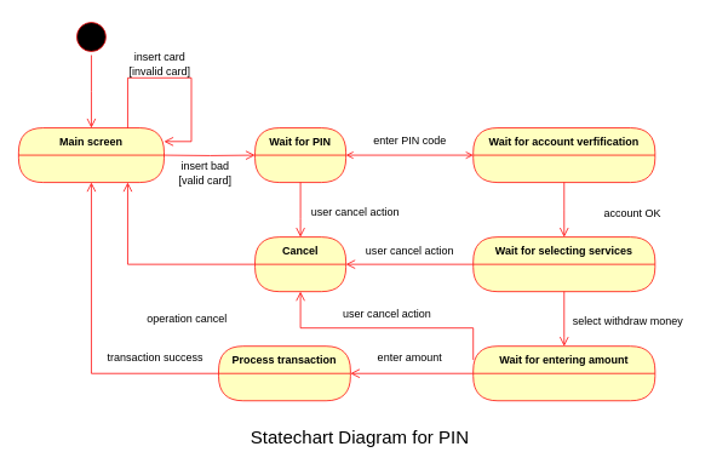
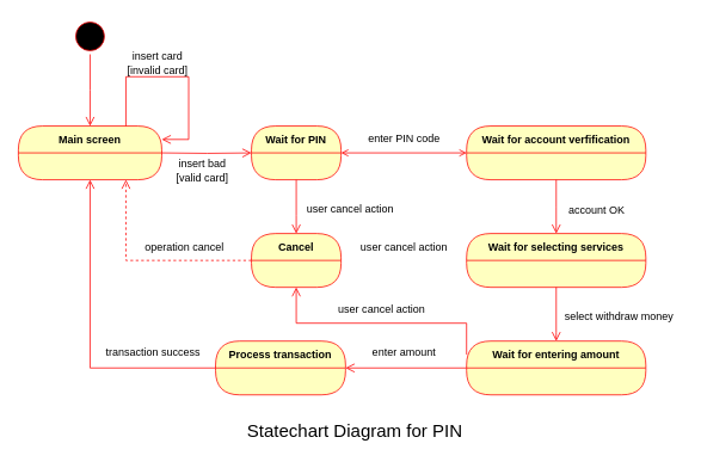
  <mxCell id="0" />
  <mxCell id="1" parent="0" />
  <mxCell id="2" value="" style="ellipse;html=1;shape=startState;fillColor=#000000;strokeColor=#ff0000;" vertex="1" parent="1"><mxGeometry x="80" y="20" width="40" height="40" as="geometry" /></mxCell>
  <mxCell id="3" value="" style="edgeStyle=orthogonalEdgeStyle;html=1;verticalAlign=bottom;endArrow=open;endSize=8;strokeColor=#ff0000;rounded=0;" edge="1" parent="1" source="2"><mxGeometry relative="1" as="geometry"><mxPoint x="100" y="140" as="targetPoint" /></mxGeometry></mxCell>
  <mxCell id="4" value="Main screen" style="swimlane;fontStyle=1;align=center;verticalAlign=middle;childLayout=stackLayout;horizontal=1;startSize=30;horizontalStack=0;resizeParent=0;resizeLast=1;container=0;fontColor=#000000;collapsible=0;rounded=1;arcSize=30;strokeColor=#ff0000;fillColor=#ffffc0;swimlaneFillColor=#ffffc0;dropTarget=0;" vertex="1" parent="1"><mxGeometry x="20" y="140" width="160" height="60" as="geometry" /></mxCell>
  <mxCell id="5" value="" style="edgeStyle=orthogonalEdgeStyle;html=1;verticalAlign=bottom;endArrow=open;endSize=8;strokeColor=#ff0000;rounded=0;exitX=1;exitY=0;exitDx=0;exitDy=0;entryX=0;entryY=0.5;entryDx=0;entryDy=0;" edge="1" parent="1" target="6"><mxGeometry relative="1" as="geometry"><mxPoint x="270" y="170" as="targetPoint" /><mxPoint x="180" y="170" as="sourcePoint" /><Array as="points" /></mxGeometry></mxCell>
  <mxCell id="6" value="Wait for PIN" style="swimlane;fontStyle=1;align=center;verticalAlign=middle;childLayout=stackLayout;horizontal=1;startSize=30;horizontalStack=0;resizeParent=0;resizeLast=1;container=0;fontColor=#000000;collapsible=0;rounded=1;arcSize=30;strokeColor=#ff0000;fillColor=#ffffc0;swimlaneFillColor=#ffffc0;dropTarget=0;" vertex="1" parent="1"><mxGeometry x="280" y="140" width="100" height="60" as="geometry" /></mxCell>
  <mxCell id="7" value="" style="edgeStyle=orthogonalEdgeStyle;html=1;verticalAlign=bottom;endArrow=open;endSize=8;strokeColor=#ff0000;rounded=0;exitX=0.75;exitY=0;exitDx=0;exitDy=0;entryX=1;entryY=0.25;entryDx=0;entryDy=0;" edge="1" parent="1" source="4" target="4"><mxGeometry relative="1" as="geometry"><mxPoint x="210" y="150" as="targetPoint" /><mxPoint x="155" y="125" as="sourcePoint" /><Array as="points"><mxPoint x="140" y="85" /><mxPoint x="210" y="85" /><mxPoint x="210" y="155" /></Array></mxGeometry></mxCell>
  <mxCell id="8" value="Wait for account verfification" style="swimlane;fontStyle=1;align=center;verticalAlign=middle;childLayout=stackLayout;horizontal=1;startSize=30;horizontalStack=0;resizeParent=0;resizeLast=1;container=0;fontColor=#000000;collapsible=0;rounded=1;arcSize=30;strokeColor=#ff0000;fillColor=#ffffc0;swimlaneFillColor=#ffffc0;dropTarget=0;" vertex="1" parent="1"><mxGeometry x="520" y="140" width="200" height="60" as="geometry" /></mxCell>
  <mxCell id="9" value="" style="edgeStyle=orthogonalEdgeStyle;html=1;verticalAlign=bottom;endArrow=open;strokeColor=#ff0000;rounded=0;exitX=1;exitY=0.5;exitDx=0;exitDy=0;entryX=0;entryY=0.5;entryDx=0;entryDy=0;startArrow=open;startFill=0;" edge="1" parent="1" source="6" target="8"><mxGeometry relative="1" as="geometry"><mxPoint x="540" y="230" as="targetPoint" /><mxPoint x="440" y="230" as="sourcePoint" /><Array as="points" /></mxGeometry></mxCell>
  <mxCell id="10" value="enter PIN code" style="text;html=1;align=center;verticalAlign=middle;resizable=0;points=[];autosize=1;strokeColor=none;fillColor=none;" vertex="1" parent="1"><mxGeometry x="400" y="140" width="100" height="30" as="geometry" /></mxCell>
  <mxCell id="11" value="Cancel" style="swimlane;fontStyle=1;align=center;verticalAlign=middle;childLayout=stackLayout;horizontal=1;startSize=30;horizontalStack=0;resizeParent=0;resizeLast=1;container=0;fontColor=#000000;collapsible=0;rounded=1;arcSize=30;strokeColor=#ff0000;fillColor=#ffffc0;swimlaneFillColor=#ffffc0;dropTarget=0;" vertex="1" parent="1"><mxGeometry x="280" y="260" width="100" height="60" as="geometry" /></mxCell>
- <mxCell id="12" value="" style="edgeStyle=orthogonalEdgeStyle;html=1;verticalAlign=bottom;endArrow=open;endSize=8;strokeColor=#ff0000;rounded=0;exitX=0;exitY=0.5;exitDx=0;exitDy=0;entryX=0.75;entryY=1;entryDx=0;entryDy=0;" edge="1" parent="1" source="11" target="4"><mxGeometry relative="1" as="geometry"><mxPoint x="330" y="180" as="targetPoint" /><mxPoint x="230" y="180" as="sourcePoint" /><Array as="points" /></mxGeometry></mxCell>
+ <mxCell id="12" value="" style="edgeStyle=orthogonalEdgeStyle;html=1;verticalAlign=bottom;endArrow=open;endSize=8;strokeColor=#ff0000;rounded=0;exitX=0;exitY=0.5;exitDx=0;exitDy=0;entryX=0.75;entryY=1;entryDx=0;entryDy=0;dashed=1;" edge="1" parent="1" source="11" target="4"><mxGeometry relative="1" as="geometry"><mxPoint x="330" y="180" as="targetPoint" /><mxPoint x="230" y="180" as="sourcePoint" /><Array as="points" /></mxGeometry></mxCell>
  <mxCell id="13" value="Wait for selecting services" style="swimlane;fontStyle=1;align=center;verticalAlign=middle;childLayout=stackLayout;horizontal=1;startSize=30;horizontalStack=0;resizeParent=0;resizeLast=1;container=0;fontColor=#000000;collapsible=0;rounded=1;arcSize=30;strokeColor=#ff0000;fillColor=#ffffc0;swimlaneFillColor=#ffffc0;dropTarget=0;" vertex="1" parent="1"><mxGeometry x="520" y="260" width="200" height="60" as="geometry" /></mxCell>
  <mxCell id="14" value="Wait for entering amount" style="swimlane;fontStyle=1;align=center;verticalAlign=middle;childLayout=stackLayout;horizontal=1;startSize=30;horizontalStack=0;resizeParent=0;resizeLast=1;container=0;fontColor=#000000;collapsible=0;rounded=1;arcSize=30;strokeColor=#ff0000;fillColor=#ffffc0;swimlaneFillColor=#ffffc0;dropTarget=0;" vertex="1" parent="1"><mxGeometry x="520" y="380" width="200" height="60" as="geometry" /></mxCell>
  <mxCell id="15" value="Process transaction" style="swimlane;fontStyle=1;align=center;verticalAlign=middle;childLayout=stackLayout;horizontal=1;startSize=30;horizontalStack=0;resizeParent=0;resizeLast=1;container=0;fontColor=#000000;collapsible=0;rounded=1;arcSize=30;strokeColor=#ff0000;fillColor=#ffffc0;swimlaneFillColor=#ffffc0;dropTarget=0;" vertex="1" parent="1"><mxGeometry x="240" y="380" width="145" height="60" as="geometry" /></mxCell>
- <mxCell id="16" value="" style="edgeStyle=orthogonalEdgeStyle;html=1;verticalAlign=bottom;endArrow=open;endSize=8;strokeColor=#ff0000;rounded=0;exitX=0;exitY=0.5;exitDx=0;exitDy=0;entryX=1;entryY=0.5;entryDx=0;entryDy=0;" edge="1" parent="1" source="13" target="11"><mxGeometry relative="1" as="geometry"><mxPoint x="500" y="320" as="targetPoint" /><mxPoint x="400" y="320" as="sourcePoint" /><Array as="points" /></mxGeometry></mxCell>
  <mxCell id="17" value="" style="edgeStyle=orthogonalEdgeStyle;html=1;verticalAlign=bottom;endArrow=open;endSize=8;strokeColor=#ff0000;rounded=0;exitX=0;exitY=0.5;exitDx=0;exitDy=0;entryX=1;entryY=0.5;entryDx=0;entryDy=0;" edge="1" parent="1" source="14" target="15"><mxGeometry relative="1" as="geometry"><mxPoint x="430" y="370" as="targetPoint" /><mxPoint x="570" y="370" as="sourcePoint" /><Array as="points" /></mxGeometry></mxCell>
  <mxCell id="18" value="" style="edgeStyle=orthogonalEdgeStyle;html=1;verticalAlign=bottom;endArrow=open;endSize=8;strokeColor=#ff0000;rounded=0;exitX=0;exitY=0.5;exitDx=0;exitDy=0;entryX=0.5;entryY=1;entryDx=0;entryDy=0;" edge="1" parent="1" source="15" target="4"><mxGeometry relative="1" as="geometry"><mxPoint x="190" y="300" as="targetPoint" /><mxPoint x="330" y="390" as="sourcePoint" /><Array as="points" /></mxGeometry></mxCell>
  <mxCell id="19" value="" style="edgeStyle=orthogonalEdgeStyle;html=1;verticalAlign=bottom;endArrow=open;endSize=8;strokeColor=#ff0000;rounded=0;exitX=0;exitY=0.25;exitDx=0;exitDy=0;entryX=0.5;entryY=1;entryDx=0;entryDy=0;" edge="1" parent="1" source="14" target="11"><mxGeometry relative="1" as="geometry"><mxPoint x="460" y="300" as="targetPoint" /><mxPoint x="600" y="300" as="sourcePoint" /><Array as="points"><mxPoint x="520" y="360" /><mxPoint x="330" y="360" /></Array></mxGeometry></mxCell>
  <mxCell id="20" value="" style="edgeStyle=orthogonalEdgeStyle;html=1;verticalAlign=bottom;endArrow=open;endSize=8;strokeColor=#ff0000;rounded=0;exitX=0.5;exitY=1;exitDx=0;exitDy=0;entryX=0.5;entryY=0;entryDx=0;entryDy=0;" edge="1" parent="1" source="13" target="14"><mxGeometry relative="1" as="geometry"><mxPoint x="730" y="330" as="targetPoint" /><mxPoint x="870" y="300" as="sourcePoint" /><Array as="points"><mxPoint x="620" y="370" /><mxPoint x="620" y="370" /></Array></mxGeometry></mxCell>
  <mxCell id="21" value="" style="edgeStyle=orthogonalEdgeStyle;html=1;verticalAlign=bottom;endArrow=open;endSize=8;strokeColor=#ff0000;rounded=0;exitX=0.5;exitY=1;exitDx=0;exitDy=0;entryX=0.5;entryY=0;entryDx=0;entryDy=0;" edge="1" parent="1" source="8" target="13"><mxGeometry relative="1" as="geometry"><mxPoint x="650" y="400" as="targetPoint" /><mxPoint x="650" y="340" as="sourcePoint" /><Array as="points"><mxPoint x="620" y="230" /><mxPoint x="620" y="230" /></Array></mxGeometry></mxCell>
- <mxCell id="22" value="account OK" style="text;html=1;align=center;verticalAlign=middle;resizable=0;points=[];autosize=1;strokeColor=none;fillColor=none;" vertex="1" parent="1"><mxGeometry x="650" y="220" width="90" height="30" as="geometry" /></mxCell>
+ <mxCell id="22" value="account OK" style="text;html=1;align=center;verticalAlign=middle;resizable=0;points=[];autosize=1;strokeColor=none;fillColor=none;" vertex="1" parent="1"><mxGeometry x="620" y="220" width="90" height="30" as="geometry" /></mxCell>
  <mxCell id="23" value="select withdraw money" style="text;html=1;align=center;verticalAlign=middle;resizable=0;points=[];autosize=1;strokeColor=none;fillColor=none;" vertex="1" parent="1"><mxGeometry x="620" y="338" width="140" height="30" as="geometry" /></mxCell>
  <mxCell id="24" value="enter amount" style="text;html=1;align=center;verticalAlign=middle;resizable=0;points=[];autosize=1;strokeColor=none;fillColor=none;" vertex="1" parent="1"><mxGeometry x="405" y="378" width="90" height="30" as="geometry" /></mxCell>
  <mxCell id="25" value="transaction success" style="text;html=1;align=center;verticalAlign=middle;resizable=0;points=[];autosize=1;strokeColor=none;fillColor=none;" vertex="1" parent="1"><mxGeometry x="105" y="378" width="130" height="30" as="geometry" /></mxCell>
- <mxCell id="26" value="operation cancel" style="text;html=1;align=center;verticalAlign=middle;resizable=0;points=[];autosize=1;strokeColor=none;fillColor=none;" vertex="1" parent="1"><mxGeometry x="150" y="335" width="110" height="30" as="geometry" /></mxCell>
+ <mxCell id="26" value="operation cancel" style="text;html=1;align=center;verticalAlign=middle;resizable=0;points=[];autosize=1;strokeColor=none;fillColor=none;" vertex="1" parent="1"><mxGeometry x="150" y="260" width="110" height="30" as="geometry" /></mxCell>
  <mxCell id="27" value="insert bad&lt;div&gt;[valid card]&lt;/div&gt;" style="text;html=1;align=center;verticalAlign=middle;resizable=0;points=[];autosize=1;strokeColor=none;fillColor=none;" vertex="1" parent="1"><mxGeometry x="185" y="170" width="80" height="40" as="geometry" /></mxCell>
  <mxCell id="28" value="insert card&lt;div&gt;[invalid card]&lt;/div&gt;" style="text;html=1;align=center;verticalAlign=middle;resizable=0;points=[];autosize=1;strokeColor=none;fillColor=none;" vertex="1" parent="1"><mxGeometry x="130" y="50" width="90" height="40" as="geometry" /></mxCell>
  <mxCell id="29" value="" style="edgeStyle=orthogonalEdgeStyle;html=1;verticalAlign=bottom;endArrow=open;endSize=8;strokeColor=#ff0000;rounded=0;entryX=0.5;entryY=0;entryDx=0;entryDy=0;exitX=0.5;exitY=1;exitDx=0;exitDy=0;" edge="1" parent="1" source="6" target="11"><mxGeometry relative="1" as="geometry"><mxPoint x="470" y="260" as="targetPoint" /><mxPoint x="440" y="210" as="sourcePoint" /><Array as="points"><mxPoint x="330" y="240" /><mxPoint x="330" y="240" /></Array></mxGeometry></mxCell>
  <mxCell id="30" value="user cancel action" style="text;html=1;align=center;verticalAlign=middle;resizable=0;points=[];autosize=1;strokeColor=none;fillColor=none;" vertex="1" parent="1"><mxGeometry x="330" y="218" width="120" height="30" as="geometry" /></mxCell>
  <mxCell id="31" value="user cancel action" style="text;html=1;align=center;verticalAlign=middle;resizable=0;points=[];autosize=1;strokeColor=none;fillColor=none;" vertex="1" parent="1"><mxGeometry x="390" y="260" width="120" height="30" as="geometry" /></mxCell>
  <mxCell id="32" value="user cancel action" style="text;html=1;align=center;verticalAlign=middle;resizable=0;points=[];autosize=1;strokeColor=none;fillColor=none;" vertex="1" parent="1"><mxGeometry x="365" y="330" width="120" height="30" as="geometry" /></mxCell>
  <mxCell id="33" value="&lt;font style=&quot;font-size: 20px;&quot;&gt;Statechart Diagram for PIN&lt;/font&gt;" style="text;html=1;align=center;verticalAlign=middle;resizable=0;points=[];autosize=1;strokeColor=none;fillColor=none;" vertex="1" parent="1"><mxGeometry x="260" y="460" width="270" height="40" as="geometry" /></mxCell>
